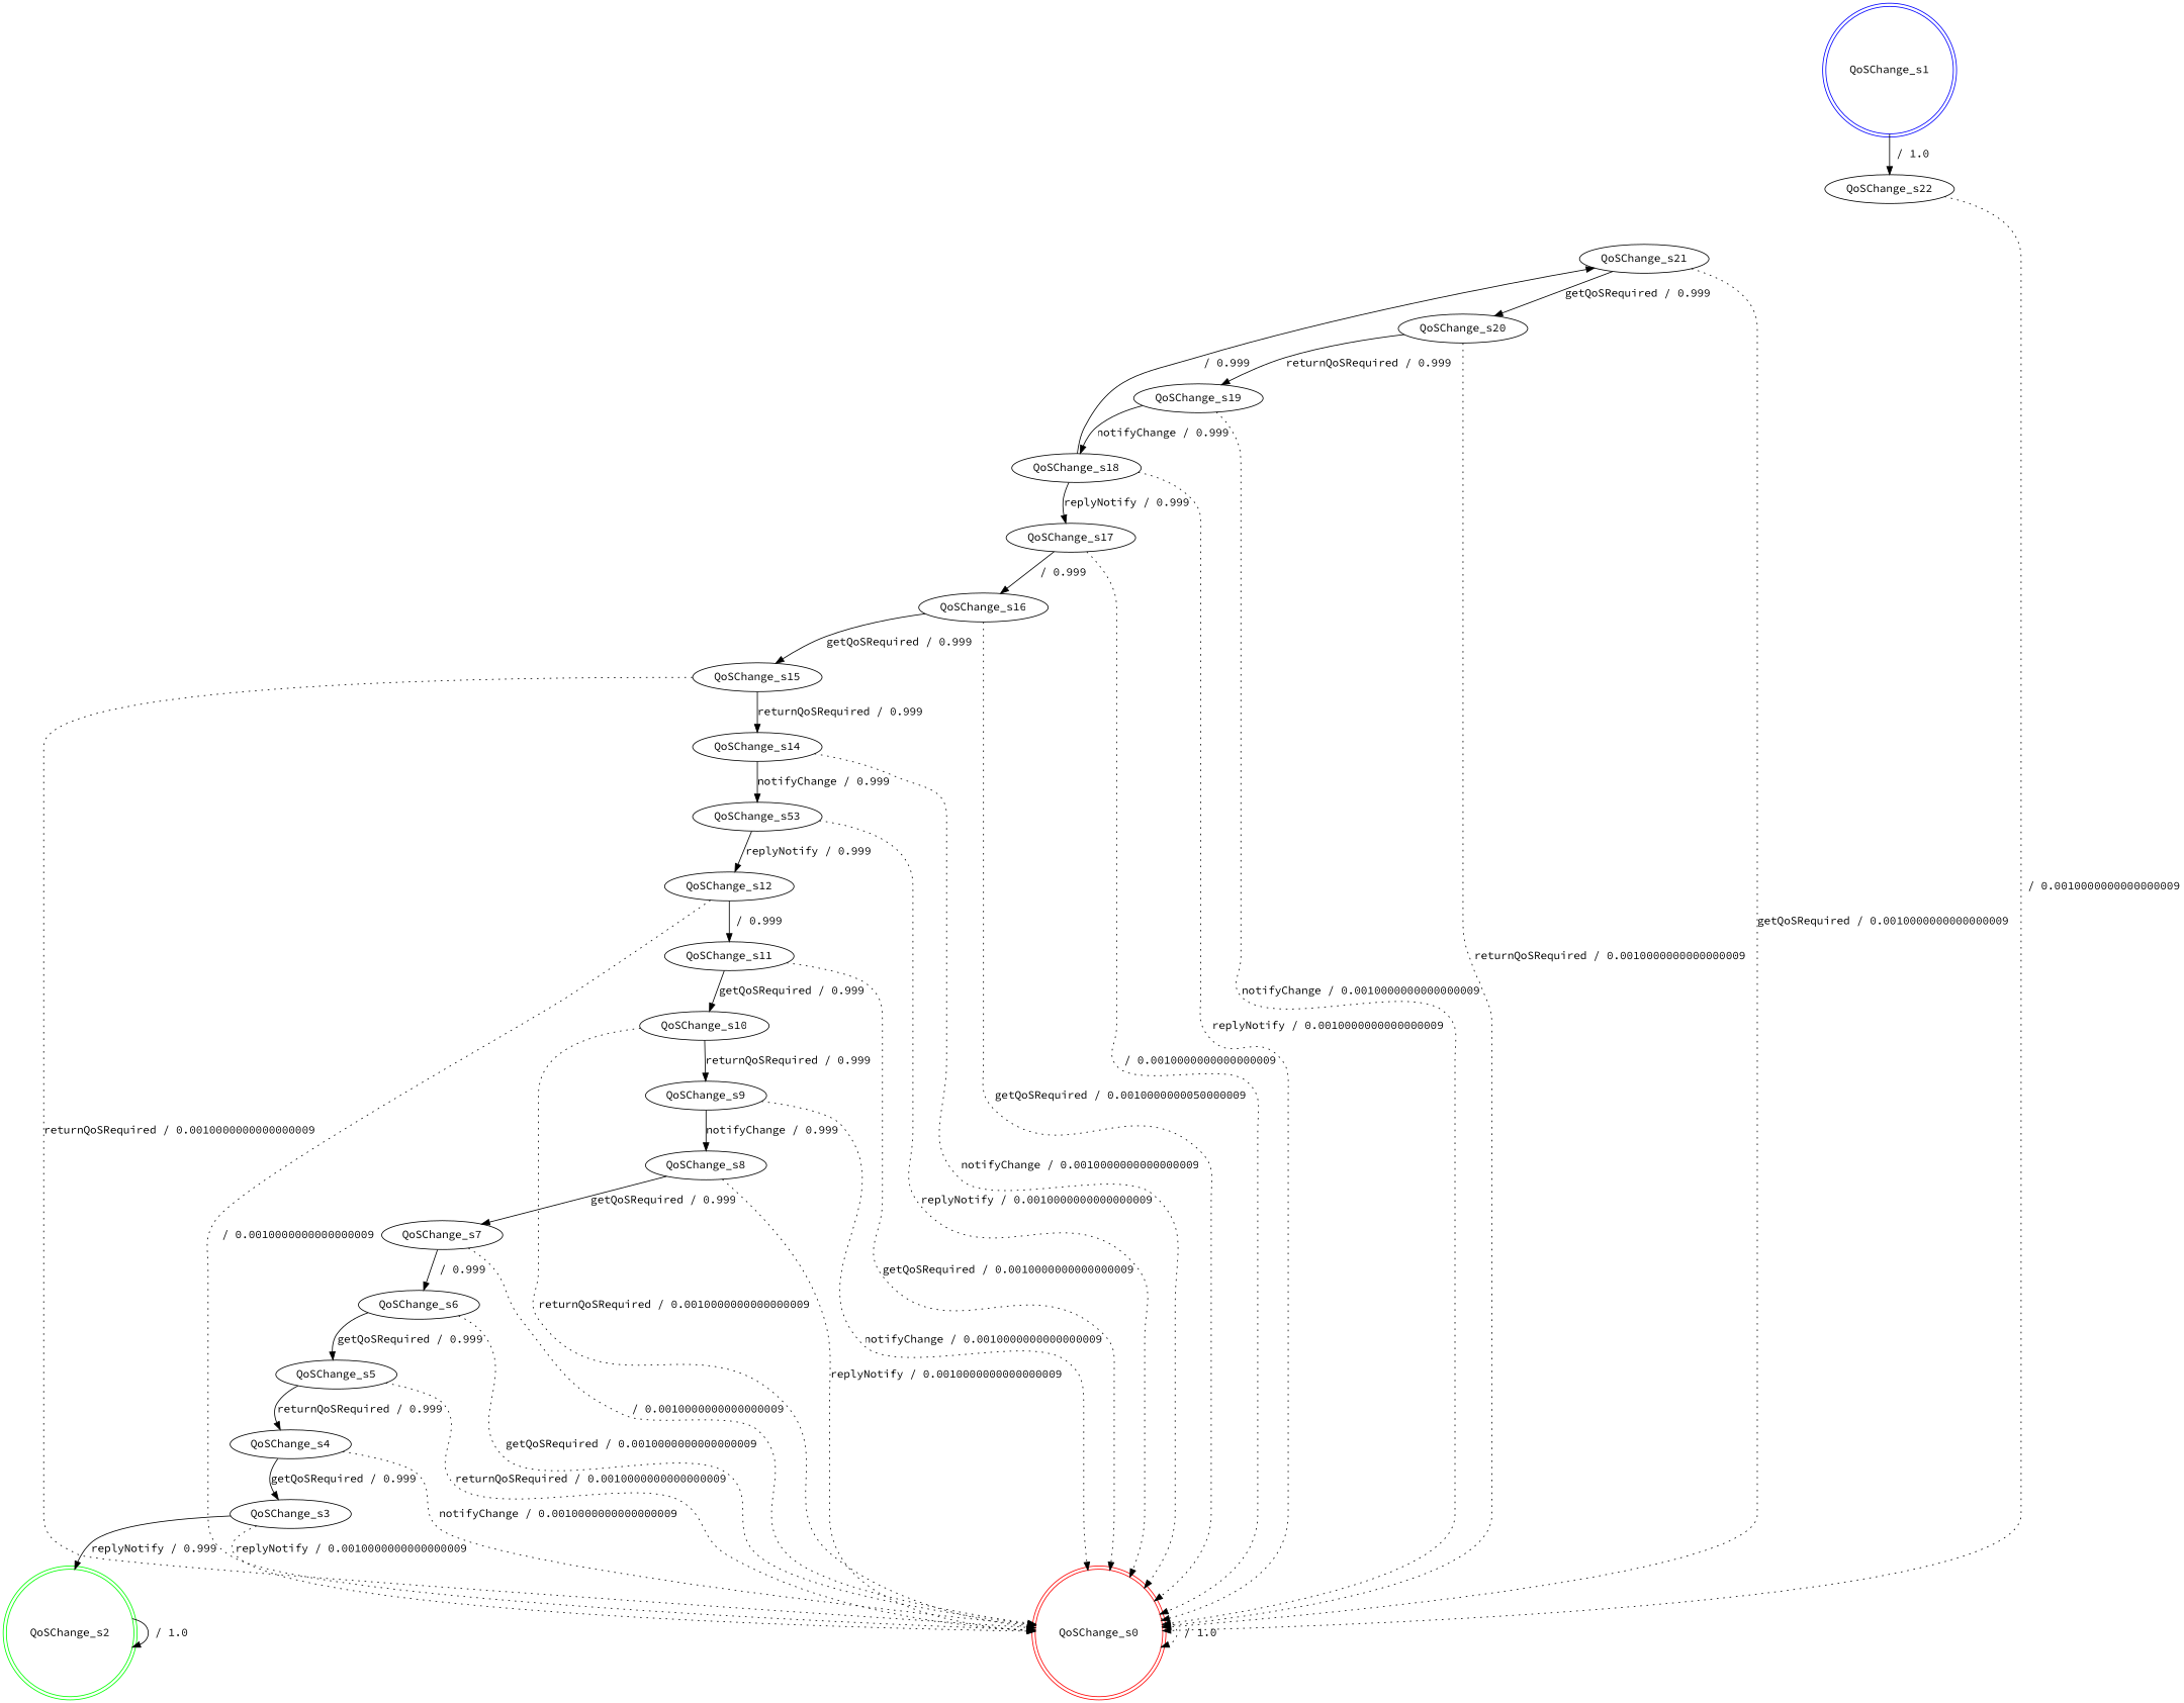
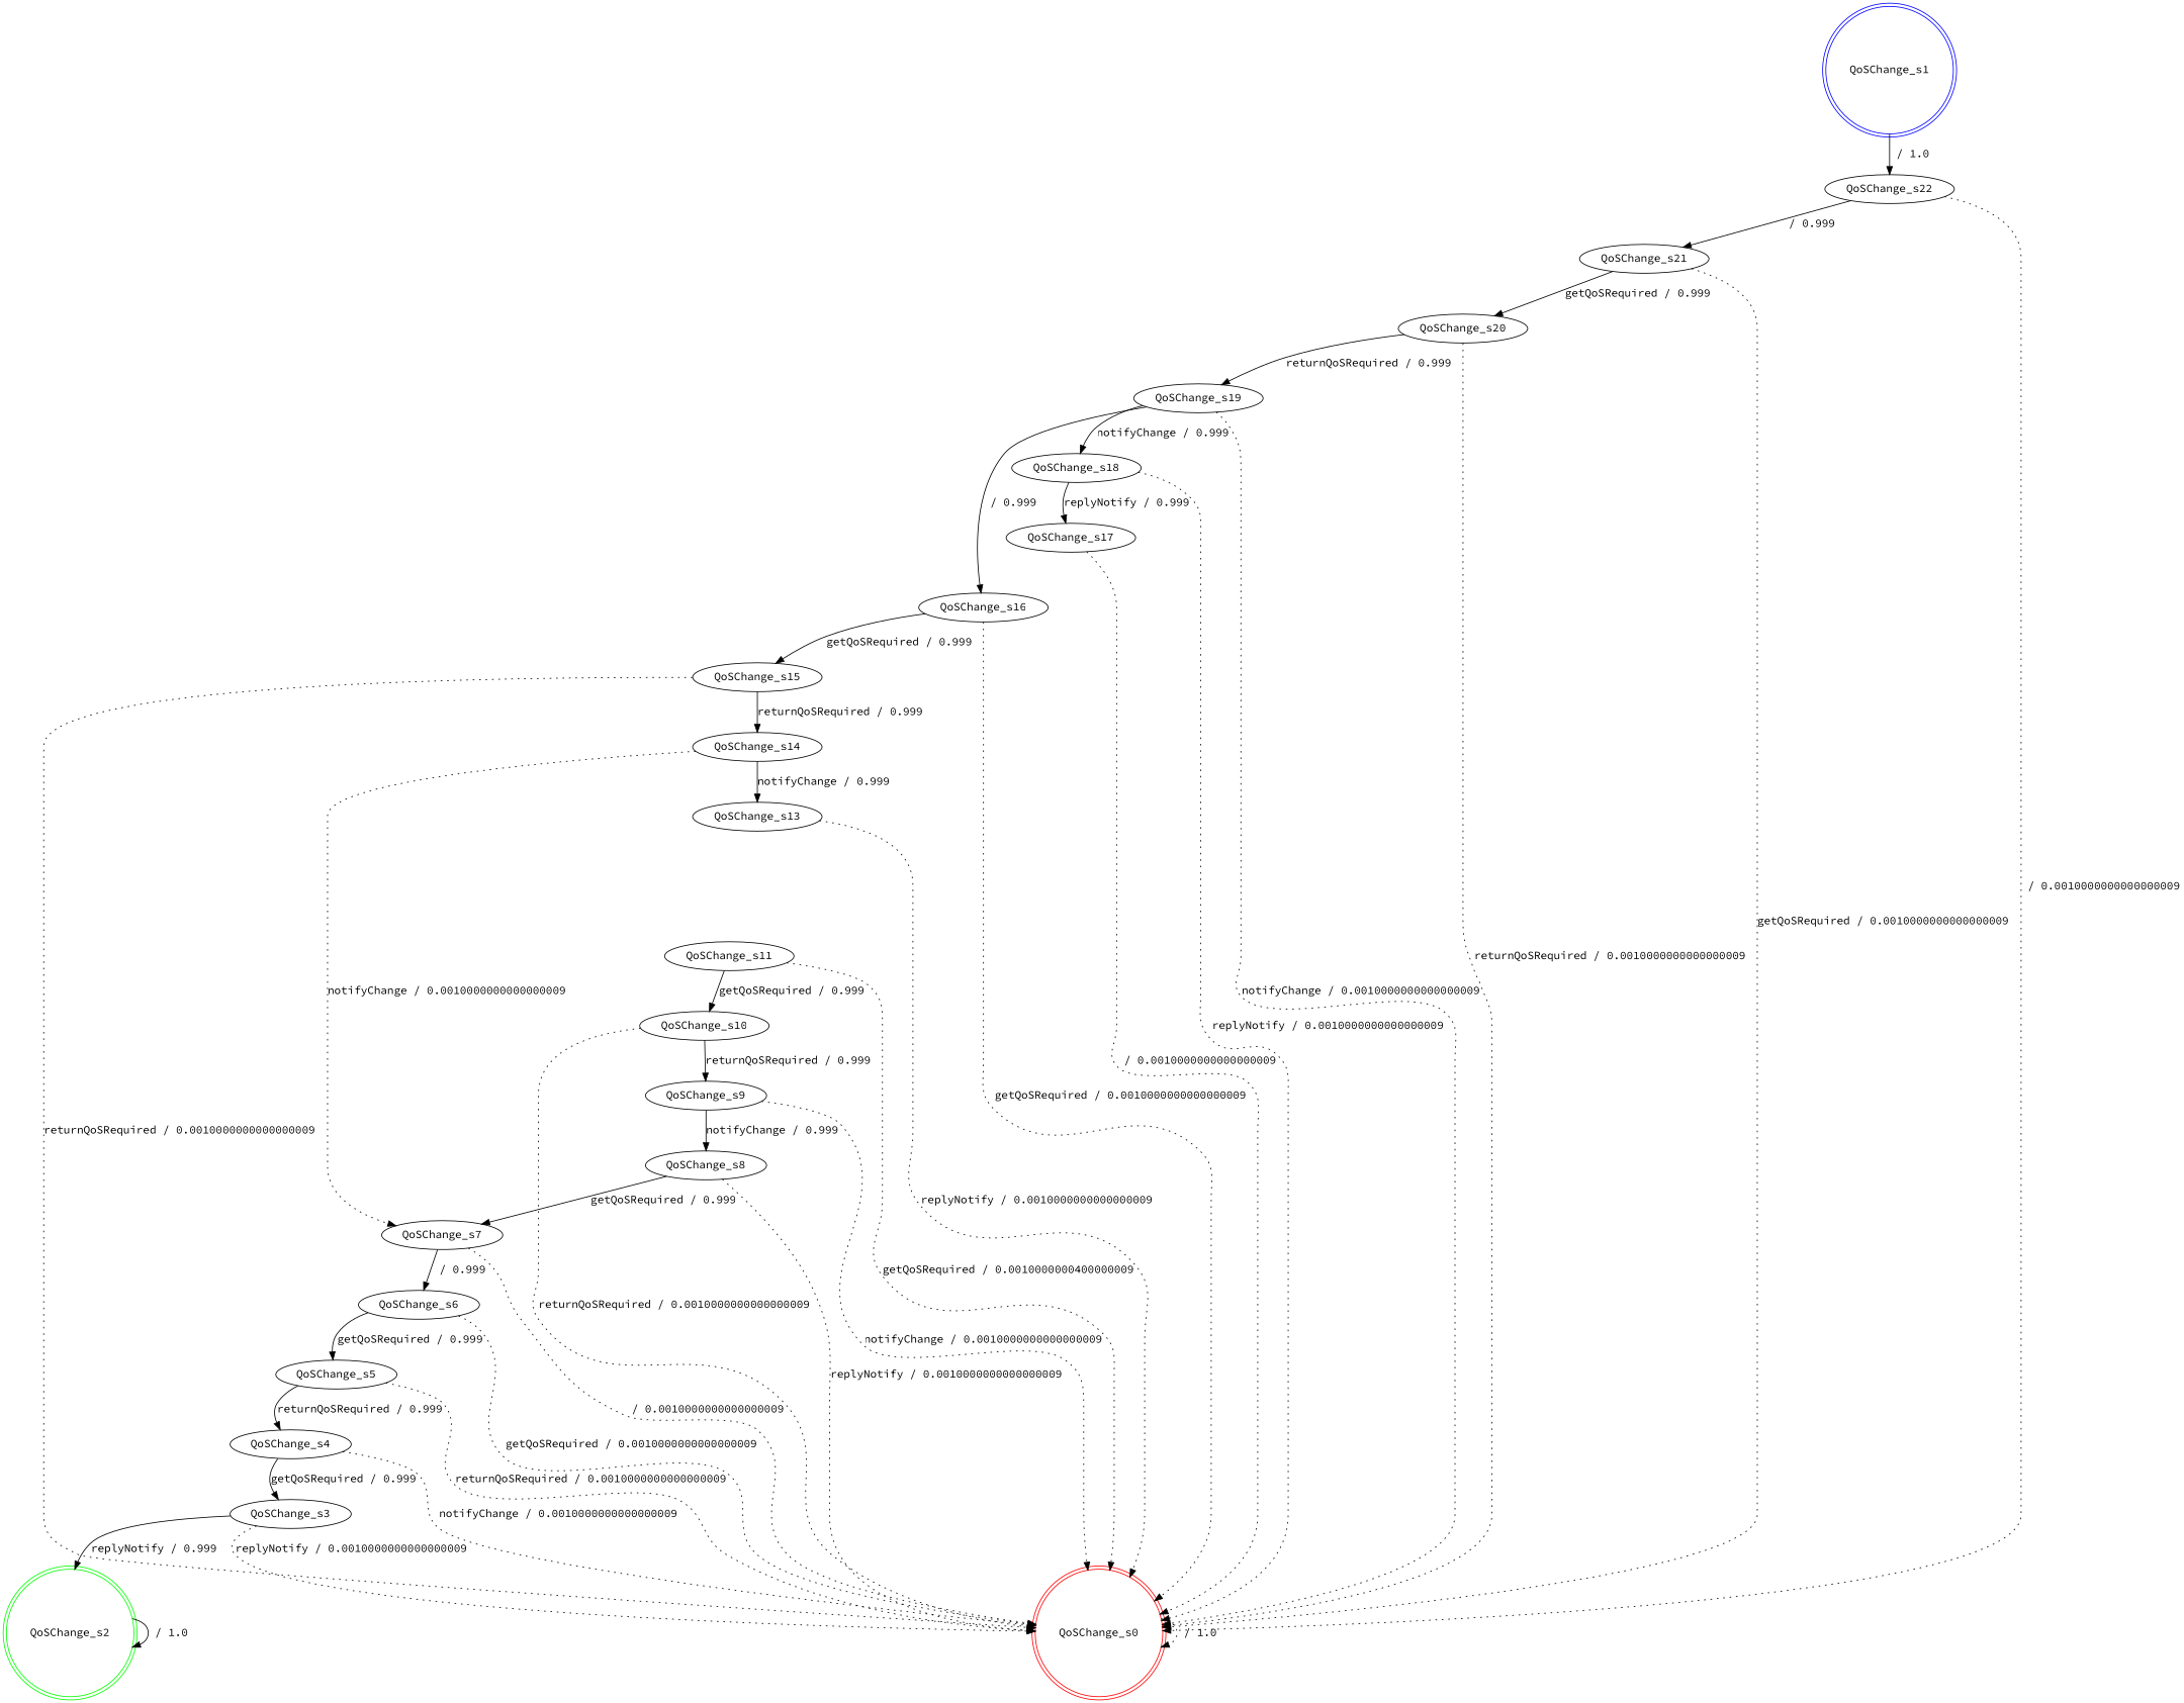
  digraph {
    fontname="Source Code Pro"
    node [fontname="Source Code Pro"]
    edge [fontname="Source Code Pro"]
    n1 [color=red label=QoSChange_s0 shape=doublecircle]
    n2 [color=blue label=QoSChange_s1 shape=doublecircle]
    n3 [label=QoSChange_s22]
    n4 [label=QoSChange_s21]
    n5 [color=green label=QoSChange_s2 shape=doublecircle]
    n6 [label=QoSChange_s3]
    n7 [label=QoSChange_s4]
    n8 [label=QoSChange_s5]
    n9 [label=QoSChange_s6]
    n10 [label=QoSChange_s7]
    n11 [label=QoSChange_s8]
    n12 [label=QoSChange_s9]
    n13 [label=QoSChange_s10]
    n14 [label=QoSChange_s11]
-   n15 [label=QoSChange_s12]
-   n16 [label=QoSChange_s53]
+   n16 [label=QoSChange_s13]
    n17 [label=QoSChange_s14]
    n18 [label=QoSChange_s15]
    n19 [label=QoSChange_s16]
    n20 [label=QoSChange_s17]
    n21 [label=QoSChange_s18]
    n22 [label=QoSChange_s19]
    n23 [label=QoSChange_s20]
    n1 -> n1 [label=" / 1.0" style=dotted]
    n2 -> n3 [label=" / 1.0"]
    n3 -> n1 [label=" / 0.0010000000000000009" style=dotted]
-   n21 -> n4 [label=" / 0.999"]
+   n3 -> n4 [label=" / 0.999"]
    n4 -> n1 [label="getQoSRequired / 0.0010000000000000009" style=dotted]
    n4 -> n23 [label="getQoSRequired / 0.999"]
    n5 -> n5 [label=" / 1.0"]
    n6 -> n1 [label="replyNotify / 0.0010000000000000009" style=dotted]
    n6 -> n5 [label="replyNotify / 0.999"]
    n7 -> n1 [label="notifyChange / 0.0010000000000000009" style=dotted]
    n7 -> n6 [label="getQoSRequired / 0.999"]
    n8 -> n1 [label="returnQoSRequired / 0.0010000000000000009" style=dotted]
    n8 -> n7 [label="returnQoSRequired / 0.999"]
    n9 -> n1 [label="getQoSRequired / 0.0010000000000000009" style=dotted]
    n9 -> n8 [label="getQoSRequired / 0.999"]
    n10 -> n1 [label=" / 0.0010000000000000009" style=dotted]
    n10 -> n9 [label=" / 0.999"]
    n11 -> n1 [label="replyNotify / 0.0010000000000000009" style=dotted]
    n11 -> n10 [label="getQoSRequired / 0.999"]
    n12 -> n1 [label="notifyChange / 0.0010000000000000009" style=dotted]
    n12 -> n11 [label="notifyChange / 0.999"]
    n13 -> n1 [label="returnQoSRequired / 0.0010000000000000009" style=dotted]
    n13 -> n12 [label="returnQoSRequired / 0.999"]
-   n14 -> n1 [label="getQoSRequired / 0.0010000000000000009" style=dotted]
+   n14 -> n1 [label="getQoSRequired / 0.0010000000400000009" style=dotted]
    n14 -> n13 [label="getQoSRequired / 0.999"]
-   n15 -> n1 [label=" / 0.0010000000000000009" style=dotted]
-   n15 -> n14 [label=" / 0.999"]
    n16 -> n1 [label="replyNotify / 0.0010000000000000009" style=dotted]
-   n16 -> n15 [label="replyNotify / 0.999"]
-   n17 -> n1 [label="notifyChange / 0.0010000000000000009" style=dotted]
+   n17 -> n10 [label="notifyChange / 0.0010000000000000009" style=dotted]
    n17 -> n16 [label="notifyChange / 0.999"]
    n18 -> n1 [label="returnQoSRequired / 0.0010000000000000009" style=dotted]
    n18 -> n17 [label="returnQoSRequired / 0.999"]
-   n19 -> n1 [label="getQoSRequired / 0.0010000000050000009" style=dotted]
+   n19 -> n1 [label="getQoSRequired / 0.0010000000000000009" style=dotted]
    n19 -> n18 [label="getQoSRequired / 0.999"]
    n20 -> n1 [label=" / 0.0010000000000000009" style=dotted]
-   n20 -> n19 [label=" / 0.999"]
+   n22 -> n19 [label=" / 0.999"]
    n21 -> n1 [label="replyNotify / 0.0010000000000000009" style=dotted]
    n21 -> n20 [label="replyNotify / 0.999"]
    n22 -> n1 [label="notifyChange / 0.0010000000000000009" style=dotted]
    n22 -> n21 [label="notifyChange / 0.999"]
    n23 -> n1 [label="returnQoSRequired / 0.0010000000000000009" style=dotted]
    n23 -> n22 [label="returnQoSRequired / 0.999"]
  }
